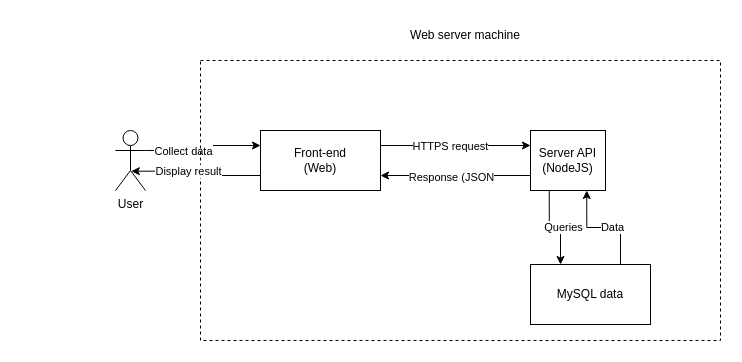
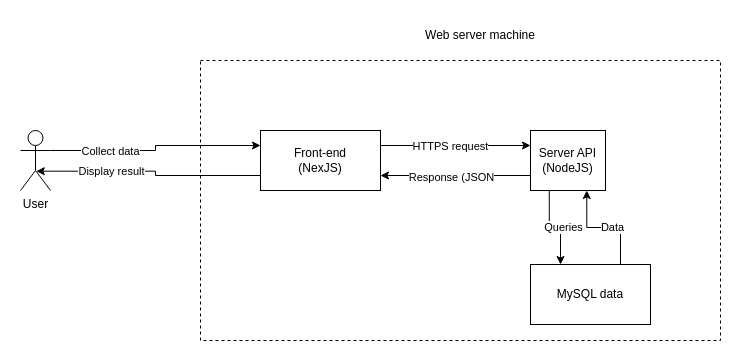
  <mxCell id="0" />
  <mxCell id="1" parent="0" />
  <mxCell id="2" style="edgeStyle=orthogonalEdgeStyle;rounded=0;orthogonalLoop=1;jettySize=auto;html=1;exitX=1;exitY=0.333;exitDx=0;exitDy=0;exitPerimeter=0;entryX=0;entryY=0.25;entryDx=0;entryDy=0;" edge="1" parent="1" source="4" target="10"><mxGeometry relative="1" as="geometry" /></mxCell>
  <mxCell id="3" value="Collect data" style="edgeLabel;html=1;align=center;verticalAlign=middle;resizable=0;points=[];" vertex="1" connectable="0" parent="2"><mxGeometry x="-0.544" y="-1" relative="1" as="geometry"><mxPoint x="11" as="offset" /></mxGeometry></mxCell>
- <mxCell id="4" value="User" style="shape=umlActor;verticalLabelPosition=bottom;verticalAlign=top;html=1;outlineConnect=0;" vertex="1" parent="1"><mxGeometry x="115" y="130" width="30" height="60" as="geometry" /></mxCell>
+ <mxCell id="4" value="User" style="shape=umlActor;verticalLabelPosition=bottom;verticalAlign=top;html=1;outlineConnect=0;" vertex="1" parent="1"><mxGeometry x="20" y="130" width="30" height="60" as="geometry" /></mxCell>
  <mxCell id="5" value="" style="rounded=0;whiteSpace=wrap;html=1;fillColor=none;dashed=1;" vertex="1" parent="1"><mxGeometry x="200" y="60" width="520" height="280" as="geometry" /></mxCell>
  <mxCell id="6" style="edgeStyle=orthogonalEdgeStyle;rounded=0;orthogonalLoop=1;jettySize=auto;html=1;exitX=0;exitY=0.75;exitDx=0;exitDy=0;entryX=0.527;entryY=0.678;entryDx=0;entryDy=0;entryPerimeter=0;" edge="1" parent="1" source="10" target="4"><mxGeometry relative="1" as="geometry" /></mxCell>
  <mxCell id="7" value="Display result" style="edgeLabel;html=1;align=center;verticalAlign=middle;resizable=0;points=[];" vertex="1" connectable="0" parent="6"><mxGeometry x="0.63" relative="1" as="geometry"><mxPoint x="32" as="offset" /></mxGeometry></mxCell>
  <mxCell id="8" style="edgeStyle=orthogonalEdgeStyle;rounded=0;orthogonalLoop=1;jettySize=auto;html=1;exitX=1;exitY=0.25;exitDx=0;exitDy=0;entryX=0;entryY=0.25;entryDx=0;entryDy=0;" edge="1" parent="1" source="10" target="15"><mxGeometry relative="1" as="geometry" /></mxCell>
  <mxCell id="9" value="HTTPS request" style="edgeLabel;html=1;align=center;verticalAlign=middle;resizable=0;points=[];" vertex="1" connectable="0" parent="8"><mxGeometry x="-0.079" relative="1" as="geometry"><mxPoint as="offset" /></mxGeometry></mxCell>
- <mxCell id="10" value="&lt;div&gt;Front-end&lt;/div&gt;&lt;div&gt;(Web)&lt;br&gt;&lt;/div&gt;" style="rounded=0;whiteSpace=wrap;html=1;fillColor=default;" vertex="1" parent="1"><mxGeometry x="260" y="130" width="120" height="60" as="geometry" /></mxCell>
+ <mxCell id="10" value="&lt;div&gt;Front-end&lt;/div&gt;&lt;div&gt;(NexJS)&lt;br&gt;&lt;/div&gt;" style="rounded=0;whiteSpace=wrap;html=1;fillColor=default;" vertex="1" parent="1"><mxGeometry x="260" y="130" width="120" height="60" as="geometry" /></mxCell>
  <mxCell id="11" style="edgeStyle=orthogonalEdgeStyle;rounded=0;orthogonalLoop=1;jettySize=auto;html=1;exitX=0;exitY=0.75;exitDx=0;exitDy=0;entryX=1;entryY=0.75;entryDx=0;entryDy=0;" edge="1" parent="1" source="15" target="10"><mxGeometry relative="1" as="geometry" /></mxCell>
  <mxCell id="12" value="Response (JSON" style="edgeLabel;html=1;align=center;verticalAlign=middle;resizable=0;points=[];" vertex="1" connectable="0" parent="11"><mxGeometry x="0.103" y="1" relative="1" as="geometry"><mxPoint x="3" as="offset" /></mxGeometry></mxCell>
  <mxCell id="13" style="edgeStyle=orthogonalEdgeStyle;rounded=0;orthogonalLoop=1;jettySize=auto;html=1;exitX=0.25;exitY=1;exitDx=0;exitDy=0;entryX=0.25;entryY=0;entryDx=0;entryDy=0;" edge="1" parent="1" source="15" target="19"><mxGeometry relative="1" as="geometry" /></mxCell>
  <mxCell id="14" value="Queries" style="edgeLabel;html=1;align=center;verticalAlign=middle;resizable=0;points=[];" vertex="1" connectable="0" parent="13"><mxGeometry x="0.123" y="2" relative="1" as="geometry"><mxPoint as="offset" /></mxGeometry></mxCell>
  <mxCell id="15" value="&lt;div&gt;Server API&lt;/div&gt;&lt;div&gt;(NodeJS)&lt;br&gt;&lt;/div&gt;" style="rounded=0;whiteSpace=wrap;html=1;fillColor=default;" vertex="1" parent="1"><mxGeometry x="530" y="130" width="75" height="60" as="geometry" /></mxCell>
- <mxCell id="16" value="Web server machine" style="text;html=1;strokeColor=none;fillColor=none;align=center;verticalAlign=middle;whiteSpace=wrap;rounded=0;" vertex="1" parent="1"><mxGeometry x="395" y="20" width="140" height="30" as="geometry" /></mxCell>
+ <mxCell id="16" value="Web server machine" style="text;html=1;strokeColor=none;fillColor=none;align=center;verticalAlign=middle;whiteSpace=wrap;rounded=0;" vertex="1" parent="1"><mxGeometry x="410" y="20" width="140" height="30" as="geometry" /></mxCell>
  <mxCell id="17" style="edgeStyle=orthogonalEdgeStyle;rounded=0;orthogonalLoop=1;jettySize=auto;html=1;exitX=0.75;exitY=0;exitDx=0;exitDy=0;entryX=0.75;entryY=1;entryDx=0;entryDy=0;" edge="1" parent="1" source="19" target="15"><mxGeometry relative="1" as="geometry" /></mxCell>
  <mxCell id="18" value="Data" style="edgeLabel;html=1;align=center;verticalAlign=middle;resizable=0;points=[];" vertex="1" connectable="0" parent="17"><mxGeometry x="-0.147" y="-1" relative="1" as="geometry"><mxPoint as="offset" /></mxGeometry></mxCell>
  <mxCell id="19" value="MySQL data" style="rounded=0;whiteSpace=wrap;html=1;fillColor=default;" vertex="1" parent="1"><mxGeometry x="530" y="264" width="120" height="60" as="geometry" /></mxCell>
